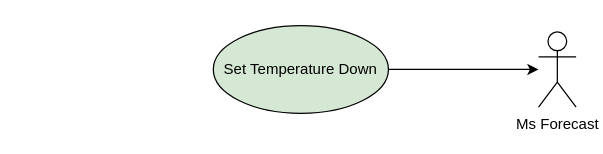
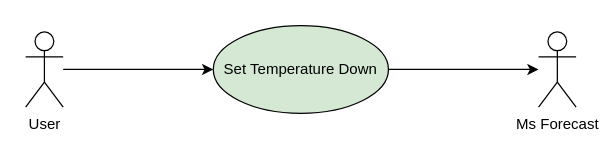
  <mxCell id="0" />
  <mxCell id="1" parent="0" />
+ <mxCell id="2" style="edgeStyle=none;html=1;entryX=0;entryY=0.5;entryDx=0;entryDy=0;" edge="1" parent="1" source="3" target="5"><mxGeometry relative="1" as="geometry" /></mxCell>
+ <mxCell id="3" value="User" style="shape=umlActor;verticalLabelPosition=bottom;verticalAlign=top;html=1;" vertex="1" parent="1"><mxGeometry x="20" y="25" width="30" height="60" as="geometry" /></mxCell>
  <mxCell id="4" style="edgeStyle=none;html=1;" edge="1" parent="1" source="5" target="6"><mxGeometry relative="1" as="geometry" /></mxCell>
  <mxCell id="5" value="Set Temperature Down" style="ellipse;whiteSpace=wrap;html=1;fillColor=#d5e8d4;" vertex="1" parent="1"><mxGeometry x="170" y="20" width="140" height="70" as="geometry" /></mxCell>
  <mxCell id="6" value="Ms Forecast&lt;div&gt;&lt;br&gt;&lt;/div&gt;" style="shape=umlActor;verticalLabelPosition=bottom;verticalAlign=top;html=1;" vertex="1" parent="1"><mxGeometry x="430" y="25" width="30" height="60" as="geometry" /></mxCell>
